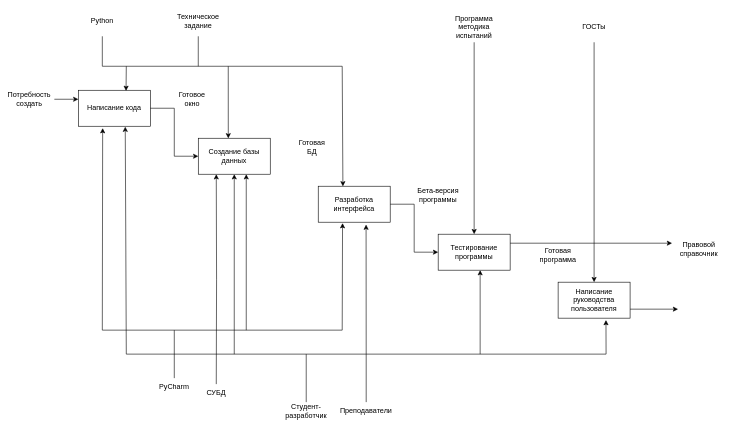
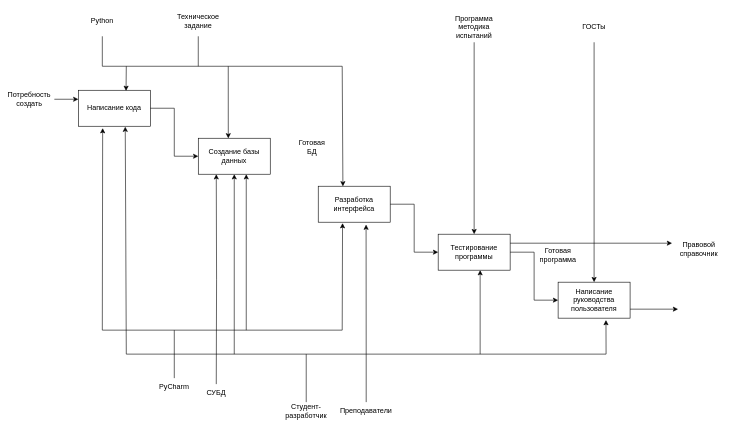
  <mxCell id="0" />
  <mxCell id="1" parent="0" />
  <mxCell id="2" value="" style="rounded=0;whiteSpace=wrap;html=1;" vertex="1" parent="1"><mxGeometry x="130" y="150" width="120" height="60" as="geometry" /></mxCell>
  <mxCell id="3" value="" style="rounded=0;whiteSpace=wrap;html=1;" vertex="1" parent="1"><mxGeometry x="330" y="230" width="120" height="60" as="geometry" /></mxCell>
  <mxCell id="4" value="" style="rounded=0;whiteSpace=wrap;html=1;" vertex="1" parent="1"><mxGeometry x="530" y="310" width="120" height="60" as="geometry" /></mxCell>
  <mxCell id="5" value="" style="rounded=0;whiteSpace=wrap;html=1;" vertex="1" parent="1"><mxGeometry x="730" y="390" width="120" height="60" as="geometry" /></mxCell>
  <mxCell id="6" style="edgeStyle=orthogonalEdgeStyle;rounded=0;orthogonalLoop=1;jettySize=auto;html=1;exitX=1;exitY=0.5;exitDx=0;exitDy=0;entryX=0;entryY=0.5;entryDx=0;entryDy=0;" edge="1" parent="1" source="7" target="8"><mxGeometry relative="1" as="geometry" /></mxCell>
  <mxCell id="7" value="Написание кода" style="text;html=1;strokeColor=none;fillColor=none;align=center;verticalAlign=middle;whiteSpace=wrap;rounded=0;" vertex="1" parent="1"><mxGeometry x="130" y="150" width="120" height="60" as="geometry" /></mxCell>
  <mxCell id="8" value="Создание базы данных" style="text;html=1;strokeColor=none;fillColor=none;align=center;verticalAlign=middle;whiteSpace=wrap;rounded=0;" vertex="1" parent="1"><mxGeometry x="330" y="230" width="120" height="60" as="geometry" /></mxCell>
  <mxCell id="9" style="edgeStyle=orthogonalEdgeStyle;rounded=0;orthogonalLoop=1;jettySize=auto;html=1;exitX=1;exitY=0.5;exitDx=0;exitDy=0;entryX=0;entryY=0.5;entryDx=0;entryDy=0;" edge="1" parent="1" source="10" target="5"><mxGeometry relative="1" as="geometry" /></mxCell>
  <mxCell id="10" value="Разработка интерфейса" style="text;html=1;strokeColor=none;fillColor=none;align=center;verticalAlign=middle;whiteSpace=wrap;rounded=0;" vertex="1" parent="1"><mxGeometry x="530" y="310" width="120" height="60" as="geometry" /></mxCell>
+ <mxCell id="11" style="edgeStyle=orthogonalEdgeStyle;rounded=0;orthogonalLoop=1;jettySize=auto;html=1;exitX=1;exitY=0.5;exitDx=0;exitDy=0;entryX=0;entryY=0.5;entryDx=0;entryDy=0;" edge="1" parent="1" source="12" target="14"><mxGeometry relative="1" as="geometry" /></mxCell>
  <mxCell id="12" value="Тестирование программы" style="text;html=1;strokeColor=none;fillColor=none;align=center;verticalAlign=middle;whiteSpace=wrap;rounded=0;" vertex="1" parent="1"><mxGeometry x="730" y="390" width="120" height="60" as="geometry" /></mxCell>
  <mxCell id="13" value="" style="rounded=0;whiteSpace=wrap;html=1;" vertex="1" parent="1"><mxGeometry x="930" y="470" width="120" height="60" as="geometry" /></mxCell>
  <mxCell id="14" value="Написание руководства пользователя" style="text;html=1;strokeColor=none;fillColor=none;align=center;verticalAlign=middle;whiteSpace=wrap;rounded=0;" vertex="1" parent="1"><mxGeometry x="930" y="470" width="120" height="60" as="geometry" /></mxCell>
  <mxCell id="15" value="" style="endArrow=classic;html=1;rounded=0;exitX=1;exitY=0.25;exitDx=0;exitDy=0;" edge="1" parent="1" source="12"><mxGeometry width="50" height="50" relative="1" as="geometry"><mxPoint x="560" y="350" as="sourcePoint" /><mxPoint x="1120" y="405" as="targetPoint" /></mxGeometry></mxCell>
  <mxCell id="16" value="" style="endArrow=classic;html=1;rounded=0;exitX=1;exitY=0.75;exitDx=0;exitDy=0;" edge="1" parent="1" source="14"><mxGeometry width="50" height="50" relative="1" as="geometry"><mxPoint x="560" y="350" as="sourcePoint" /><mxPoint x="1130" y="515" as="targetPoint" /></mxGeometry></mxCell>
- <mxCell id="17" value="Готовое окно" style="text;html=1;strokeColor=none;fillColor=none;align=center;verticalAlign=middle;whiteSpace=wrap;rounded=0;" vertex="1" parent="1"><mxGeometry x="290" y="150" width="60" height="30" as="geometry" /></mxCell>
  <mxCell id="18" value="Готовая&lt;br&gt;БД" style="text;html=1;strokeColor=none;fillColor=none;align=center;verticalAlign=middle;whiteSpace=wrap;rounded=0;" vertex="1" parent="1"><mxGeometry x="490" y="230" width="60" height="30" as="geometry" /></mxCell>
- <mxCell id="19" value="Бета-версия программы" style="text;html=1;strokeColor=none;fillColor=none;align=center;verticalAlign=middle;whiteSpace=wrap;rounded=0;" vertex="1" parent="1"><mxGeometry x="690" y="310" width="80" height="30" as="geometry" /></mxCell>
  <mxCell id="20" value="Готовая программа" style="text;html=1;strokeColor=none;fillColor=none;align=center;verticalAlign=middle;whiteSpace=wrap;rounded=0;" vertex="1" parent="1"><mxGeometry x="900" y="410" width="60" height="30" as="geometry" /></mxCell>
  <mxCell id="21" value="Правовой справочник" style="text;html=1;strokeColor=none;fillColor=none;align=center;verticalAlign=middle;whiteSpace=wrap;rounded=0;" vertex="1" parent="1"><mxGeometry x="1120" y="390" width="90" height="50" as="geometry" /></mxCell>
  <mxCell id="22" value="" style="endArrow=none;html=1;rounded=0;" edge="1" parent="1"><mxGeometry width="50" height="50" relative="1" as="geometry"><mxPoint x="170" y="110" as="sourcePoint" /><mxPoint x="570" y="110" as="targetPoint" /></mxGeometry></mxCell>
  <mxCell id="23" value="" style="endArrow=classic;html=1;rounded=0;entryX=0.343;entryY=0.003;entryDx=0;entryDy=0;entryPerimeter=0;" edge="1" parent="1" target="10"><mxGeometry width="50" height="50" relative="1" as="geometry"><mxPoint x="570" y="110" as="sourcePoint" /><mxPoint x="740" y="250" as="targetPoint" /></mxGeometry></mxCell>
  <mxCell id="24" value="" style="endArrow=classic;html=1;rounded=0;entryX=0.663;entryY=0.017;entryDx=0;entryDy=0;entryPerimeter=0;" edge="1" parent="1" target="7"><mxGeometry width="50" height="50" relative="1" as="geometry"><mxPoint x="210" y="110" as="sourcePoint" /><mxPoint x="740" y="250" as="targetPoint" /></mxGeometry></mxCell>
  <mxCell id="25" value="" style="endArrow=classic;html=1;rounded=0;entryX=0.417;entryY=0.003;entryDx=0;entryDy=0;entryPerimeter=0;" edge="1" parent="1" target="8"><mxGeometry width="50" height="50" relative="1" as="geometry"><mxPoint x="380" y="110" as="sourcePoint" /><mxPoint x="740" y="250" as="targetPoint" /></mxGeometry></mxCell>
  <mxCell id="26" value="" style="endArrow=none;html=1;rounded=0;" edge="1" parent="1"><mxGeometry width="50" height="50" relative="1" as="geometry"><mxPoint x="170" y="110" as="sourcePoint" /><mxPoint x="170" y="60" as="targetPoint" /></mxGeometry></mxCell>
  <mxCell id="27" value="" style="endArrow=none;html=1;rounded=0;" edge="1" parent="1"><mxGeometry width="50" height="50" relative="1" as="geometry"><mxPoint x="330" y="110" as="sourcePoint" /><mxPoint x="330" y="60" as="targetPoint" /></mxGeometry></mxCell>
  <mxCell id="28" value="Python" style="text;html=1;strokeColor=none;fillColor=none;align=center;verticalAlign=middle;whiteSpace=wrap;rounded=0;" vertex="1" parent="1"><mxGeometry x="140" y="20" width="60" height="30" as="geometry" /></mxCell>
  <mxCell id="29" value="Техническое задание" style="text;html=1;strokeColor=none;fillColor=none;align=center;verticalAlign=middle;whiteSpace=wrap;rounded=0;" vertex="1" parent="1"><mxGeometry x="300" y="20" width="60" height="30" as="geometry" /></mxCell>
  <mxCell id="30" value="Потребность&amp;nbsp;&lt;br&gt;создать&amp;nbsp;" style="text;html=1;strokeColor=none;fillColor=none;align=center;verticalAlign=middle;whiteSpace=wrap;rounded=0;" vertex="1" parent="1"><mxGeometry x="20" y="150" width="60" height="30" as="geometry" /></mxCell>
  <mxCell id="31" value="" style="endArrow=classic;html=1;rounded=0;entryX=0;entryY=0.25;entryDx=0;entryDy=0;" edge="1" parent="1" target="7"><mxGeometry width="50" height="50" relative="1" as="geometry"><mxPoint x="90" y="165" as="sourcePoint" /><mxPoint x="510" y="220" as="targetPoint" /></mxGeometry></mxCell>
  <mxCell id="32" style="edgeStyle=orthogonalEdgeStyle;rounded=0;orthogonalLoop=1;jettySize=auto;html=1;entryX=0.25;entryY=1;entryDx=0;entryDy=0;" edge="1" parent="1" target="8"><mxGeometry relative="1" as="geometry"><mxPoint x="360" y="640" as="sourcePoint" /></mxGeometry></mxCell>
  <mxCell id="33" value="СУБД" style="text;html=1;strokeColor=none;fillColor=none;align=center;verticalAlign=middle;whiteSpace=wrap;rounded=0;rotation=0;" vertex="1" parent="1"><mxGeometry x="330" y="640" width="60" height="30" as="geometry" /></mxCell>
  <mxCell id="34" value="" style="endArrow=none;html=1;rounded=0;" edge="1" parent="1"><mxGeometry width="50" height="50" relative="1" as="geometry"><mxPoint x="210" y="590" as="sourcePoint" /><mxPoint x="1010" y="590" as="targetPoint" /></mxGeometry></mxCell>
  <mxCell id="35" value="" style="endArrow=classic;html=1;rounded=0;entryX=0.665;entryY=1.053;entryDx=0;entryDy=0;entryPerimeter=0;" edge="1" parent="1" target="14"><mxGeometry width="50" height="50" relative="1" as="geometry"><mxPoint x="1010" y="590" as="sourcePoint" /><mxPoint x="510" y="320" as="targetPoint" /></mxGeometry></mxCell>
  <mxCell id="36" value="" style="endArrow=classic;html=1;rounded=0;" edge="1" parent="1"><mxGeometry width="50" height="50" relative="1" as="geometry"><mxPoint x="800" y="590" as="sourcePoint" /><mxPoint x="800" y="450" as="targetPoint" /></mxGeometry></mxCell>
  <mxCell id="37" value="" style="endArrow=classic;html=1;rounded=0;entryX=0.665;entryY=1.067;entryDx=0;entryDy=0;entryPerimeter=0;" edge="1" parent="1" target="10"><mxGeometry width="50" height="50" relative="1" as="geometry"><mxPoint x="610" y="590" as="sourcePoint" /><mxPoint x="510" y="320" as="targetPoint" /></mxGeometry></mxCell>
  <mxCell id="38" value="" style="endArrow=classic;html=1;rounded=0;entryX=0.5;entryY=1;entryDx=0;entryDy=0;" edge="1" parent="1" target="8"><mxGeometry width="50" height="50" relative="1" as="geometry"><mxPoint x="390" y="590" as="sourcePoint" /><mxPoint x="510" y="320" as="targetPoint" /></mxGeometry></mxCell>
  <mxCell id="39" value="" style="endArrow=classic;html=1;rounded=0;entryX=0.652;entryY=1.013;entryDx=0;entryDy=0;entryPerimeter=0;" edge="1" parent="1" target="7"><mxGeometry width="50" height="50" relative="1" as="geometry"><mxPoint x="210" y="590" as="sourcePoint" /><mxPoint x="510" y="320" as="targetPoint" /></mxGeometry></mxCell>
  <mxCell id="40" value="" style="endArrow=none;html=1;rounded=0;" edge="1" parent="1"><mxGeometry width="50" height="50" relative="1" as="geometry"><mxPoint x="510" y="670" as="sourcePoint" /><mxPoint x="510" y="590" as="targetPoint" /></mxGeometry></mxCell>
  <mxCell id="41" value="Студент-разработчик" style="text;html=1;strokeColor=none;fillColor=none;align=center;verticalAlign=middle;whiteSpace=wrap;rounded=0;" vertex="1" parent="1"><mxGeometry x="480" y="670" width="60" height="30" as="geometry" /></mxCell>
  <mxCell id="42" value="" style="endArrow=none;html=1;rounded=0;" edge="1" parent="1"><mxGeometry width="50" height="50" relative="1" as="geometry"><mxPoint x="610" y="670" as="sourcePoint" /><mxPoint x="610" y="590" as="targetPoint" /></mxGeometry></mxCell>
  <mxCell id="43" value="Преподаватели" style="text;html=1;strokeColor=none;fillColor=none;align=center;verticalAlign=middle;whiteSpace=wrap;rounded=0;" vertex="1" parent="1"><mxGeometry x="580" y="670" width="60" height="30" as="geometry" /></mxCell>
  <mxCell id="44" value="" style="endArrow=none;html=1;rounded=0;" edge="1" parent="1"><mxGeometry width="50" height="50" relative="1" as="geometry"><mxPoint x="170" y="550" as="sourcePoint" /><mxPoint x="570" y="550" as="targetPoint" /></mxGeometry></mxCell>
  <mxCell id="45" value="" style="endArrow=classic;html=1;rounded=0;entryX=0.338;entryY=1.027;entryDx=0;entryDy=0;entryPerimeter=0;" edge="1" parent="1" target="10"><mxGeometry width="50" height="50" relative="1" as="geometry"><mxPoint x="570" y="550" as="sourcePoint" /><mxPoint x="510" y="420" as="targetPoint" /></mxGeometry></mxCell>
  <mxCell id="46" value="" style="endArrow=classic;html=1;rounded=0;" edge="1" parent="1"><mxGeometry width="50" height="50" relative="1" as="geometry"><mxPoint x="410" y="550" as="sourcePoint" /><mxPoint x="410" y="290" as="targetPoint" /></mxGeometry></mxCell>
  <mxCell id="47" value="" style="endArrow=classic;html=1;rounded=0;entryX=0.338;entryY=1.053;entryDx=0;entryDy=0;entryPerimeter=0;" edge="1" parent="1" target="7"><mxGeometry width="50" height="50" relative="1" as="geometry"><mxPoint x="170" y="550" as="sourcePoint" /><mxPoint x="510" y="420" as="targetPoint" /></mxGeometry></mxCell>
  <mxCell id="48" value="" style="endArrow=none;html=1;rounded=0;" edge="1" parent="1"><mxGeometry width="50" height="50" relative="1" as="geometry"><mxPoint x="290" y="630" as="sourcePoint" /><mxPoint x="290" y="550" as="targetPoint" /></mxGeometry></mxCell>
  <mxCell id="49" value="PyCharm" style="text;html=1;strokeColor=none;fillColor=none;align=center;verticalAlign=middle;whiteSpace=wrap;rounded=0;" vertex="1" parent="1"><mxGeometry x="260" y="630" width="60" height="30" as="geometry" /></mxCell>
  <mxCell id="50" value="" style="endArrow=classic;html=1;rounded=0;entryX=0.5;entryY=0;entryDx=0;entryDy=0;" edge="1" parent="1" target="12"><mxGeometry width="50" height="50" relative="1" as="geometry"><mxPoint x="790" as="sourcePoint" y="70" /><mxPoint x="580" y="270" as="targetPoint" /></mxGeometry></mxCell>
  <mxCell id="51" value="Программа методика испытаний" style="text;html=1;strokeColor=none;fillColor=none;align=center;verticalAlign=middle;whiteSpace=wrap;rounded=0;" vertex="1" parent="1"><mxGeometry x="760" y="30" width="60" height="30" as="geometry" /></mxCell>
  <mxCell id="52" value="" style="endArrow=classic;html=1;rounded=0;entryX=0.5;entryY=0;entryDx=0;entryDy=0;" edge="1" parent="1" target="14"><mxGeometry width="50" height="50" relative="1" as="geometry"><mxPoint x="990" as="sourcePoint" y="70" /><mxPoint x="580" y="260" as="targetPoint" /></mxGeometry></mxCell>
  <mxCell id="53" value="ГОСТы" style="text;html=1;strokeColor=none;fillColor=none;align=center;verticalAlign=middle;whiteSpace=wrap;rounded=0;" vertex="1" parent="1"><mxGeometry x="960" y="30" width="60" height="30" as="geometry" /></mxCell>
